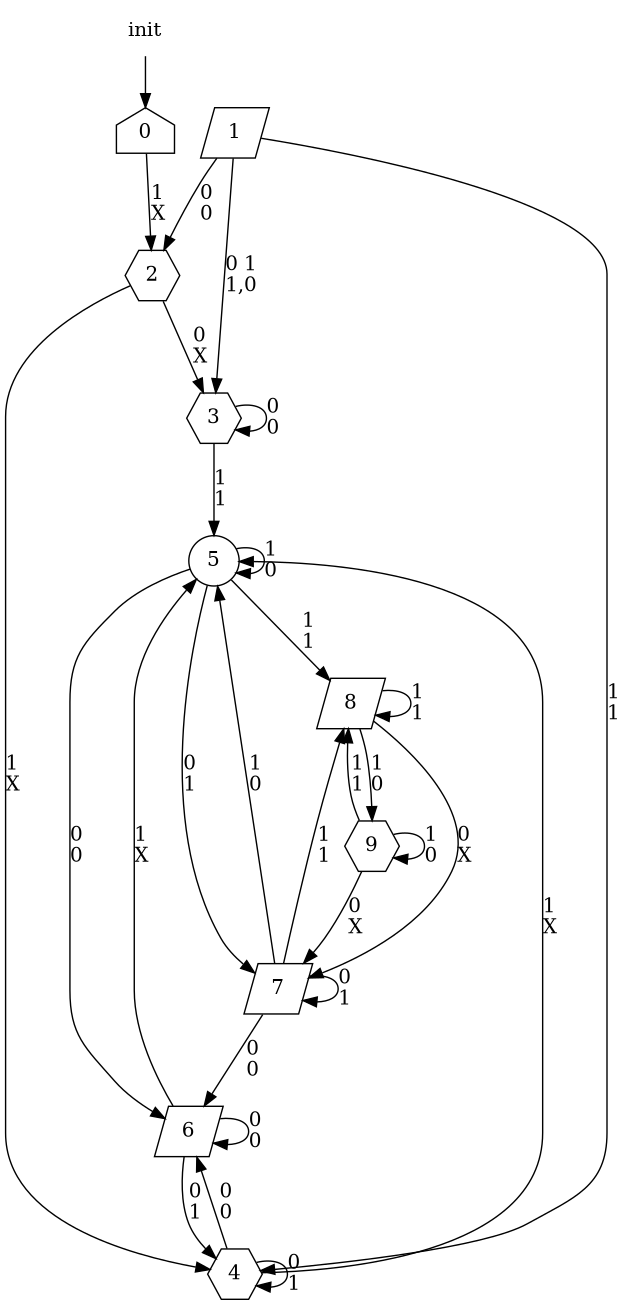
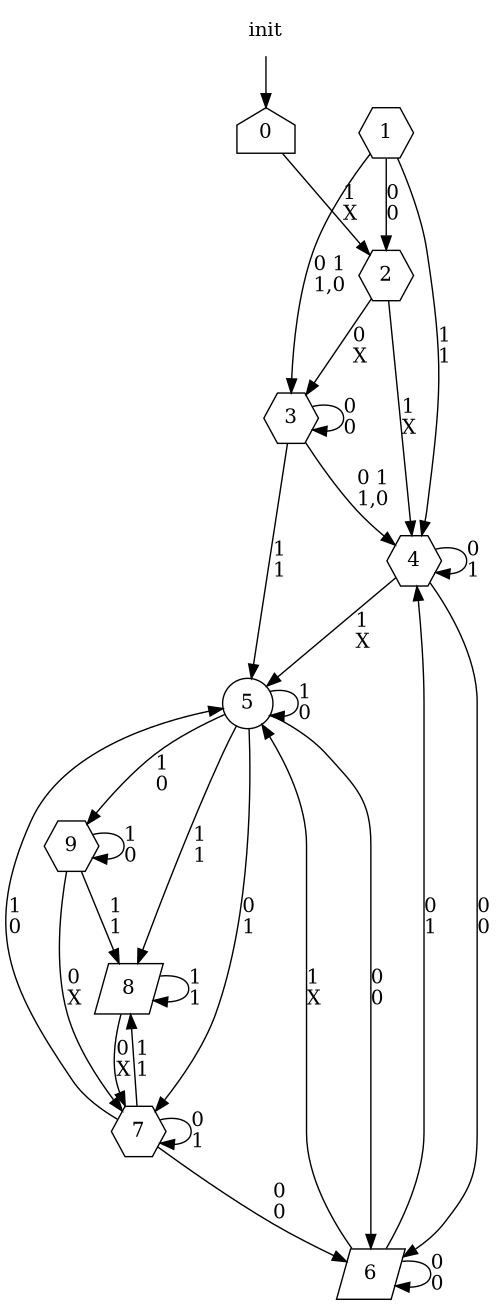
  digraph {
    fontname="DejaVu Serif"
    rankdir=TB
    node [fontname="DejaVu Serif" shape=parallelogram]
    edge [fontname="DejaVu Serif"]
-   1 [height=.5 width=.5]
+   1 [height=.5 shape=hexagon width=.5]
    2 [height=.5 shape=hexagon width=.5]
    3 [height=.5 shape=hexagon width=.5]
    4 [height=.5 shape=hexagon width=.5]
    5 [height=.5 shape=circle width=.5]
    6 [height=.5 width=.5]
    8 [height=.5 width=.5]
-   7 [height=.5 width=.5]
+   7 [height=.5 shape=hexagon width=.5]
    9 [height=.5 shape=hexagon width=.5]
    0 [height=.5 shape=house width=.5]
    init [height=.5 shape=plaintext width=.5]
    1 -> 2 [label="0\n0"]
    1 -> 3 [label="0 1\n1,0"]
    1 -> 4 [label="1\n1"]
    2 -> 3 [label="0\nX"]
    2 -> 4 [label="1\nX"]
    3 -> 3 [label="0\n0"]
+   3 -> 4 [label="0 1\n1,0"]
    3 -> 5 [label="1\n1"]
    4 -> 4 [label="0\n1"]
    4 -> 5 [label="1\nX"]
    4 -> 6 [label="0\n0"]
    5 -> 5 [label="1\n0"]
    5 -> 6 [label="0\n0"]
    5 -> 8 [label="1\n1"]
    5 -> 7 [label="0\n1"]
    6 -> 4 [label="0\n1"]
    6 -> 5 [label="1\nX"]
    6 -> 6 [label="0\n0"]
    8 -> 8 [label="1\n1"]
    8 -> 7 [label="0\nX"]
-   8 -> 9 [label="1\n0"]
+   5 -> 9 [label="1\n0"]
    7 -> 5 [label="1\n0"]
    7 -> 6 [label="0\n0"]
    7 -> 8 [label="1\n1"]
    7 -> 7 [label="0\n1"]
    9 -> 8 [label="1\n1"]
    9 -> 7 [label="0\nX"]
    9 -> 9 [label="1\n0"]
    0 -> 2 [label="1\nX"]
    init -> 0
  }
